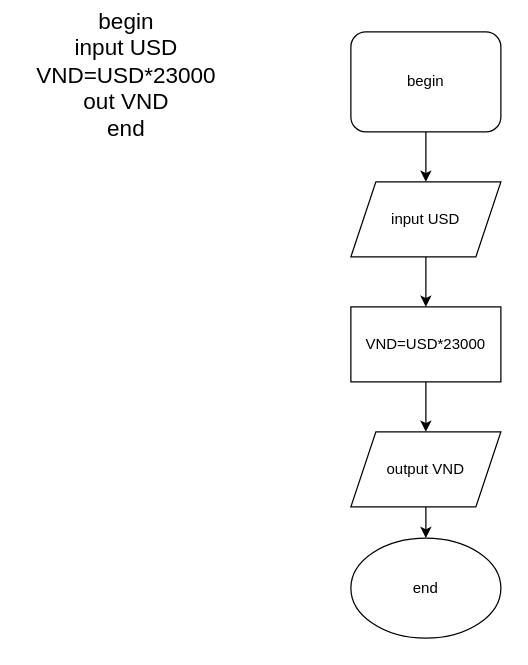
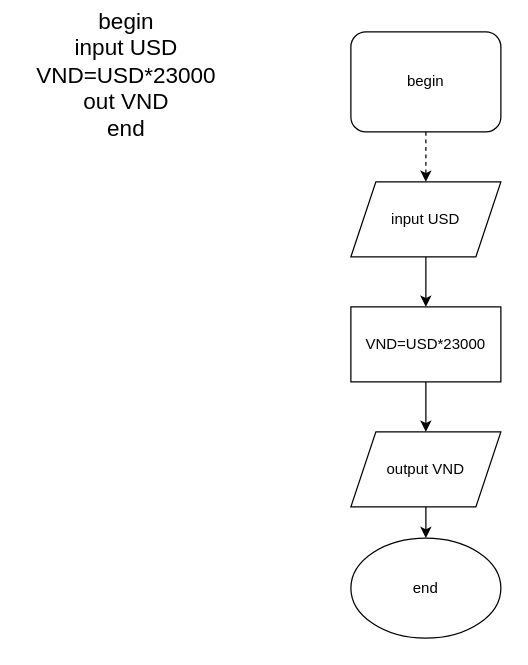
  <mxCell id="0" />
  <mxCell id="1" parent="0" />
  <mxCell id="2" value="&lt;font style=&quot;font-size: 18px&quot;&gt;begin&lt;br&gt;input USD&lt;br&gt;VND=USD*23000&lt;br&gt;out VND&lt;br&gt;end&lt;/font&gt;" style="text;html=1;align=center;verticalAlign=middle;resizable=0;points=[];autosize=1;" vertex="1" parent="1"><mxGeometry x="20" y="20" width="160" height="80" as="geometry" /></mxCell>
- <mxCell id="3" style="edgeStyle=orthogonalEdgeStyle;rounded=0;orthogonalLoop=1;jettySize=auto;html=1;entryX=0.5;entryY=0;entryDx=0;entryDy=0;" edge="1" parent="1" source="4" target="6"><mxGeometry relative="1" as="geometry" /></mxCell>
+ <mxCell id="3" style="edgeStyle=orthogonalEdgeStyle;rounded=0;orthogonalLoop=1;jettySize=auto;html=1;entryX=0.5;entryY=0;entryDx=0;entryDy=0;dashed=1;" edge="1" parent="1" source="4" target="6"><mxGeometry relative="1" as="geometry" /></mxCell>
  <mxCell id="4" value="begin" style="whiteSpace=wrap;html=1;rounded=1;" vertex="1" parent="1"><mxGeometry x="280" y="25" width="120" height="80" as="geometry" /></mxCell>
  <mxCell id="5" style="edgeStyle=orthogonalEdgeStyle;rounded=0;orthogonalLoop=1;jettySize=auto;html=1;entryX=0.5;entryY=0;entryDx=0;entryDy=0;" edge="1" parent="1" source="6" target="8"><mxGeometry relative="1" as="geometry" /></mxCell>
  <mxCell id="6" value="input USD" style="shape=parallelogram;perimeter=parallelogramPerimeter;whiteSpace=wrap;html=1;fixedSize=1;" vertex="1" parent="1"><mxGeometry x="280" y="145" width="120" height="60" as="geometry" /></mxCell>
  <mxCell id="7" style="edgeStyle=orthogonalEdgeStyle;rounded=0;orthogonalLoop=1;jettySize=auto;html=1;entryX=0.5;entryY=0;entryDx=0;entryDy=0;" edge="1" parent="1" source="8" target="10"><mxGeometry relative="1" as="geometry" /></mxCell>
  <mxCell id="8" value="VND=USD*23000" style="rounded=0;whiteSpace=wrap;html=1;" vertex="1" parent="1"><mxGeometry x="280" y="245" width="120" height="60" as="geometry" /></mxCell>
  <mxCell id="9" style="edgeStyle=orthogonalEdgeStyle;rounded=0;orthogonalLoop=1;jettySize=auto;html=1;exitX=0.5;exitY=1;exitDx=0;exitDy=0;" edge="1" parent="1" source="10" target="11"><mxGeometry relative="1" as="geometry" /></mxCell>
  <mxCell id="10" value="output VND" style="shape=parallelogram;perimeter=parallelogramPerimeter;whiteSpace=wrap;html=1;fixedSize=1;" vertex="1" parent="1"><mxGeometry x="280" y="345" width="120" height="60" as="geometry" /></mxCell>
  <mxCell id="11" value="end" style="ellipse;whiteSpace=wrap;html=1;" vertex="1" parent="1"><mxGeometry x="280" y="430" width="120" height="80" as="geometry" /></mxCell>
